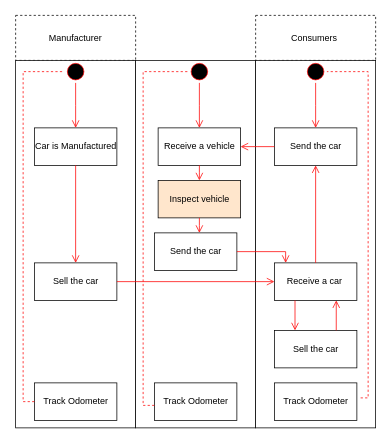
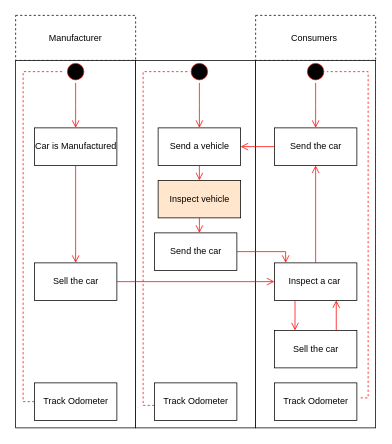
  <mxCell id="0" />
  <mxCell id="1" parent="0" />
  <mxCell id="2" value="Manufacturer" style="rounded=0;whiteSpace=wrap;html=1;dashed=1;" vertex="1" parent="1"><mxGeometry x="20" y="20" width="160" height="60" as="geometry" /></mxCell>
  <mxCell id="3" value="Consumers&amp;nbsp;" style="rounded=0;whiteSpace=wrap;html=1;dashed=1;" vertex="1" parent="1"><mxGeometry x="340" y="20" width="160" height="60" as="geometry" /></mxCell>
  <mxCell id="4" value="" style="rounded=0;whiteSpace=wrap;html=1;" vertex="1" parent="1"><mxGeometry x="20" y="80" width="160" height="490" as="geometry" /></mxCell>
  <mxCell id="5" value="" style="rounded=0;whiteSpace=wrap;html=1;" vertex="1" parent="1"><mxGeometry x="180" y="80" width="160" height="490" as="geometry" /></mxCell>
  <mxCell id="6" value="" style="rounded=0;whiteSpace=wrap;html=1;" vertex="1" parent="1"><mxGeometry x="340" y="80" width="160" height="490" as="geometry" /></mxCell>
  <mxCell id="7" value="Car is Manufactured" style="html=1;" vertex="1" parent="1"><mxGeometry x="45" y="170" width="110" height="50" as="geometry" /></mxCell>
  <mxCell id="8" value="Sell the car" style="html=1;" vertex="1" parent="1"><mxGeometry x="45" y="350" width="110" height="50" as="geometry" /></mxCell>
- <mxCell id="9" value="Receive a car&amp;nbsp;" style="html=1;" vertex="1" parent="1"><mxGeometry x="365" y="350" width="110" height="50" as="geometry" /></mxCell>
+ <mxCell id="9" value="Inspect a car&amp;nbsp;" style="html=1;" vertex="1" parent="1"><mxGeometry x="365" y="350" width="110" height="50" as="geometry" /></mxCell>
  <mxCell id="10" value="Send the car" style="html=1;" vertex="1" parent="1"><mxGeometry x="365" y="170" width="110" height="50" as="geometry" /></mxCell>
  <mxCell id="11" value="Inspect vehicle" style="html=1;fillColor=#ffe6cc;" vertex="1" parent="1"><mxGeometry x="210" y="240" width="110" height="50" as="geometry" /></mxCell>
  <mxCell id="12" value="" style="ellipse;html=1;shape=startState;fillColor=#000000;strokeColor=#ff0000;" vertex="1" parent="1"><mxGeometry x="85" y="80" width="30" height="30" as="geometry" /></mxCell>
  <mxCell id="13" value="" style="edgeStyle=orthogonalEdgeStyle;html=1;verticalAlign=bottom;endArrow=open;endSize=8;strokeColor=#ff0000;rounded=0;" edge="1" source="12" parent="1"><mxGeometry relative="1" as="geometry"><mxPoint x="100" y="170" as="targetPoint" /></mxGeometry></mxCell>
  <mxCell id="14" value="" style="ellipse;html=1;shape=startState;fillColor=#000000;strokeColor=#ff0000;" vertex="1" parent="1"><mxGeometry x="250" y="80" width="30" height="30" as="geometry" /></mxCell>
  <mxCell id="15" value="" style="edgeStyle=orthogonalEdgeStyle;html=1;verticalAlign=bottom;endArrow=open;endSize=8;strokeColor=#ff0000;rounded=0;" edge="1" source="14" parent="1"><mxGeometry relative="1" as="geometry"><mxPoint x="265" y="170" as="targetPoint" /></mxGeometry></mxCell>
  <mxCell id="16" value="" style="ellipse;html=1;shape=startState;fillColor=#000000;strokeColor=#ff0000;" vertex="1" parent="1"><mxGeometry x="405" y="80" width="30" height="30" as="geometry" /></mxCell>
  <mxCell id="17" value="" style="edgeStyle=orthogonalEdgeStyle;html=1;verticalAlign=bottom;endArrow=open;endSize=8;strokeColor=#ff0000;rounded=0;" edge="1" source="16" parent="1"><mxGeometry relative="1" as="geometry"><mxPoint x="420" y="170" as="targetPoint" /></mxGeometry></mxCell>
- <mxCell id="18" value="Receive a vehicle" style="html=1;" vertex="1" parent="1"><mxGeometry x="210" y="170" width="110" height="50" as="geometry" /></mxCell>
+ <mxCell id="18" value="Send a vehicle" style="html=1;" vertex="1" parent="1"><mxGeometry x="210" y="170" width="110" height="50" as="geometry" /></mxCell>
  <mxCell id="19" value="Send the car" style="html=1;" vertex="1" parent="1"><mxGeometry x="205" y="310" width="110" height="50" as="geometry" /></mxCell>
  <mxCell id="20" value="Sell the car" style="html=1;" vertex="1" parent="1"><mxGeometry x="365" y="440" width="110" height="50" as="geometry" /></mxCell>
  <mxCell id="21" value="" style="edgeStyle=orthogonalEdgeStyle;html=1;verticalAlign=bottom;endArrow=open;endSize=8;strokeColor=#ff0000;rounded=0;exitX=0.5;exitY=1;exitDx=0;exitDy=0;" edge="1" parent="1" source="7" target="8"><mxGeometry relative="1" as="geometry"><mxPoint x="110" y="180" as="targetPoint" /><mxPoint x="110" y="120" as="sourcePoint" /></mxGeometry></mxCell>
  <mxCell id="22" value="" style="edgeStyle=orthogonalEdgeStyle;html=1;verticalAlign=bottom;endArrow=open;endSize=8;strokeColor=#ff0000;rounded=0;exitX=1;exitY=0.5;exitDx=0;exitDy=0;" edge="1" parent="1" source="8" target="9"><mxGeometry relative="1" as="geometry"><mxPoint x="110" y="360" as="targetPoint" /><mxPoint x="110" y="230" as="sourcePoint" /></mxGeometry></mxCell>
  <mxCell id="23" value="" style="edgeStyle=orthogonalEdgeStyle;html=1;verticalAlign=bottom;endArrow=open;endSize=8;strokeColor=#ff0000;rounded=0;exitX=0.5;exitY=0;exitDx=0;exitDy=0;" edge="1" parent="1" source="9" target="10"><mxGeometry relative="1" as="geometry"><mxPoint x="120" y="370" as="targetPoint" /><mxPoint x="120" y="240" as="sourcePoint" /></mxGeometry></mxCell>
  <mxCell id="24" value="" style="edgeStyle=orthogonalEdgeStyle;html=1;verticalAlign=bottom;endArrow=open;endSize=8;strokeColor=#ff0000;rounded=0;exitX=0;exitY=0.5;exitDx=0;exitDy=0;" edge="1" parent="1" source="10"><mxGeometry relative="1" as="geometry"><mxPoint x="320" y="195" as="targetPoint" /><mxPoint x="130" y="250" as="sourcePoint" /></mxGeometry></mxCell>
  <mxCell id="25" value="" style="edgeStyle=orthogonalEdgeStyle;html=1;verticalAlign=bottom;endArrow=open;endSize=8;strokeColor=#ff0000;rounded=0;exitX=0.5;exitY=1;exitDx=0;exitDy=0;" edge="1" parent="1" source="18"><mxGeometry relative="1" as="geometry"><mxPoint x="265" y="240" as="targetPoint" /><mxPoint x="140" y="260" as="sourcePoint" /></mxGeometry></mxCell>
  <mxCell id="26" value="" style="edgeStyle=orthogonalEdgeStyle;html=1;verticalAlign=bottom;endArrow=open;endSize=8;strokeColor=#ff0000;rounded=0;exitX=0.5;exitY=1;exitDx=0;exitDy=0;" edge="1" parent="1" source="11"><mxGeometry relative="1" as="geometry"><mxPoint x="265" y="310" as="targetPoint" /><mxPoint x="150" y="270" as="sourcePoint" /></mxGeometry></mxCell>
  <mxCell id="27" value="" style="edgeStyle=orthogonalEdgeStyle;html=1;verticalAlign=bottom;endArrow=open;endSize=8;strokeColor=#ff0000;rounded=0;exitX=1;exitY=0.5;exitDx=0;exitDy=0;" edge="1" parent="1" source="19"><mxGeometry relative="1" as="geometry"><mxPoint x="380" y="350" as="targetPoint" /><mxPoint x="380" y="220" as="sourcePoint" /><Array as="points"><mxPoint x="380" y="335" /></Array></mxGeometry></mxCell>
  <mxCell id="28" value="" style="edgeStyle=orthogonalEdgeStyle;html=1;verticalAlign=bottom;endArrow=open;endSize=8;strokeColor=#ff0000;rounded=0;exitX=0.25;exitY=1;exitDx=0;exitDy=0;entryX=0.25;entryY=0;entryDx=0;entryDy=0;" edge="1" parent="1" source="9" target="20"><mxGeometry relative="1" as="geometry"><mxPoint x="170" y="420" as="targetPoint" /><mxPoint x="170" y="290" as="sourcePoint" /></mxGeometry></mxCell>
  <mxCell id="29" value="" style="edgeStyle=orthogonalEdgeStyle;html=1;verticalAlign=bottom;endArrow=open;endSize=8;strokeColor=#ff0000;rounded=0;exitX=0.75;exitY=0;exitDx=0;exitDy=0;entryX=0.75;entryY=1;entryDx=0;entryDy=0;" edge="1" parent="1" source="20" target="9"><mxGeometry relative="1" as="geometry"><mxPoint x="402.5" y="450" as="targetPoint" /><mxPoint x="402.5" y="410" as="sourcePoint" /></mxGeometry></mxCell>
  <mxCell id="30" value="Track Odometer" style="html=1;" vertex="1" parent="1"><mxGeometry x="45" y="510" width="110" height="50" as="geometry" /></mxCell>
  <mxCell id="31" value="Track Odometer" style="html=1;" vertex="1" parent="1"><mxGeometry x="205" y="510" width="110" height="50" as="geometry" /></mxCell>
  <mxCell id="32" value="" style="endArrow=none;dashed=1;html=1;rounded=0;entryX=0;entryY=0.5;entryDx=0;entryDy=0;exitX=0;exitY=0.5;exitDx=0;exitDy=0;strokeColor=#FF0000;" edge="1" parent="1" source="30" target="12"><mxGeometry width="50" height="50" relative="1" as="geometry"><mxPoint x="370" y="340" as="sourcePoint" /><mxPoint x="420" y="290" as="targetPoint" /><Array as="points"><mxPoint x="30" y="535" /><mxPoint x="30" y="95" /></Array></mxGeometry></mxCell>
  <mxCell id="33" value="" style="endArrow=none;dashed=1;html=1;rounded=0;entryX=0;entryY=0.5;entryDx=0;entryDy=0;strokeColor=#FF0000;" edge="1" parent="1" target="14"><mxGeometry width="50" height="50" relative="1" as="geometry"><mxPoint x="205" y="540" as="sourcePoint" /><mxPoint x="245" y="100" as="targetPoint" /><Array as="points"><mxPoint x="190" y="540" /><mxPoint x="190" y="95" /></Array></mxGeometry></mxCell>
  <mxCell id="34" value="Track Odometer" style="html=1;" vertex="1" parent="1"><mxGeometry x="365" y="510" width="110" height="50" as="geometry" /></mxCell>
  <mxCell id="35" value="" style="endArrow=none;dashed=1;html=1;rounded=0;entryX=1;entryY=0.5;entryDx=0;entryDy=0;strokeColor=#FF0000;" edge="1" parent="1" target="16"><mxGeometry width="50" height="50" relative="1" as="geometry"><mxPoint x="480" y="530" as="sourcePoint" /><mxPoint x="545" y="90" as="targetPoint" /><Array as="points"><mxPoint x="490" y="530" /><mxPoint x="490" y="95" /></Array></mxGeometry></mxCell>
